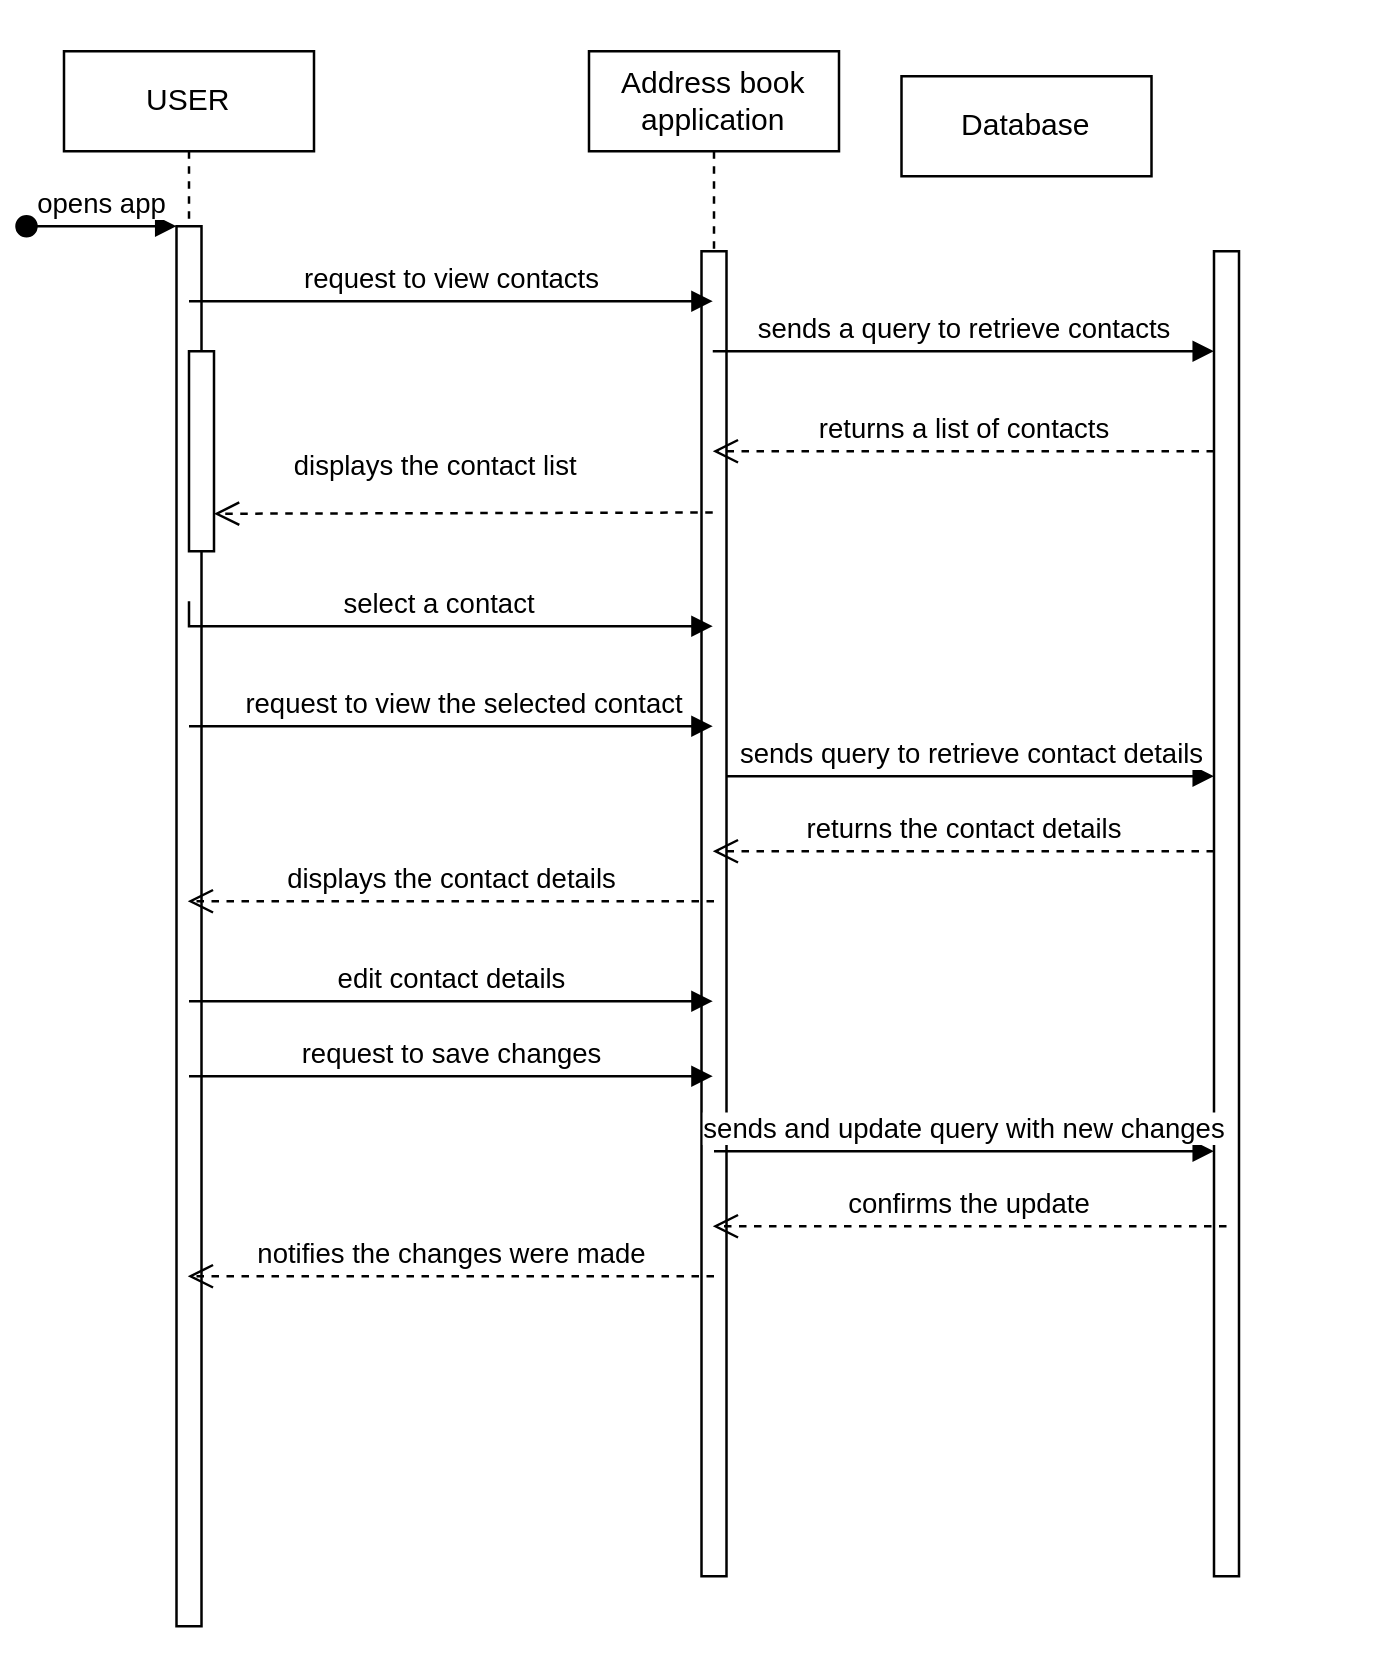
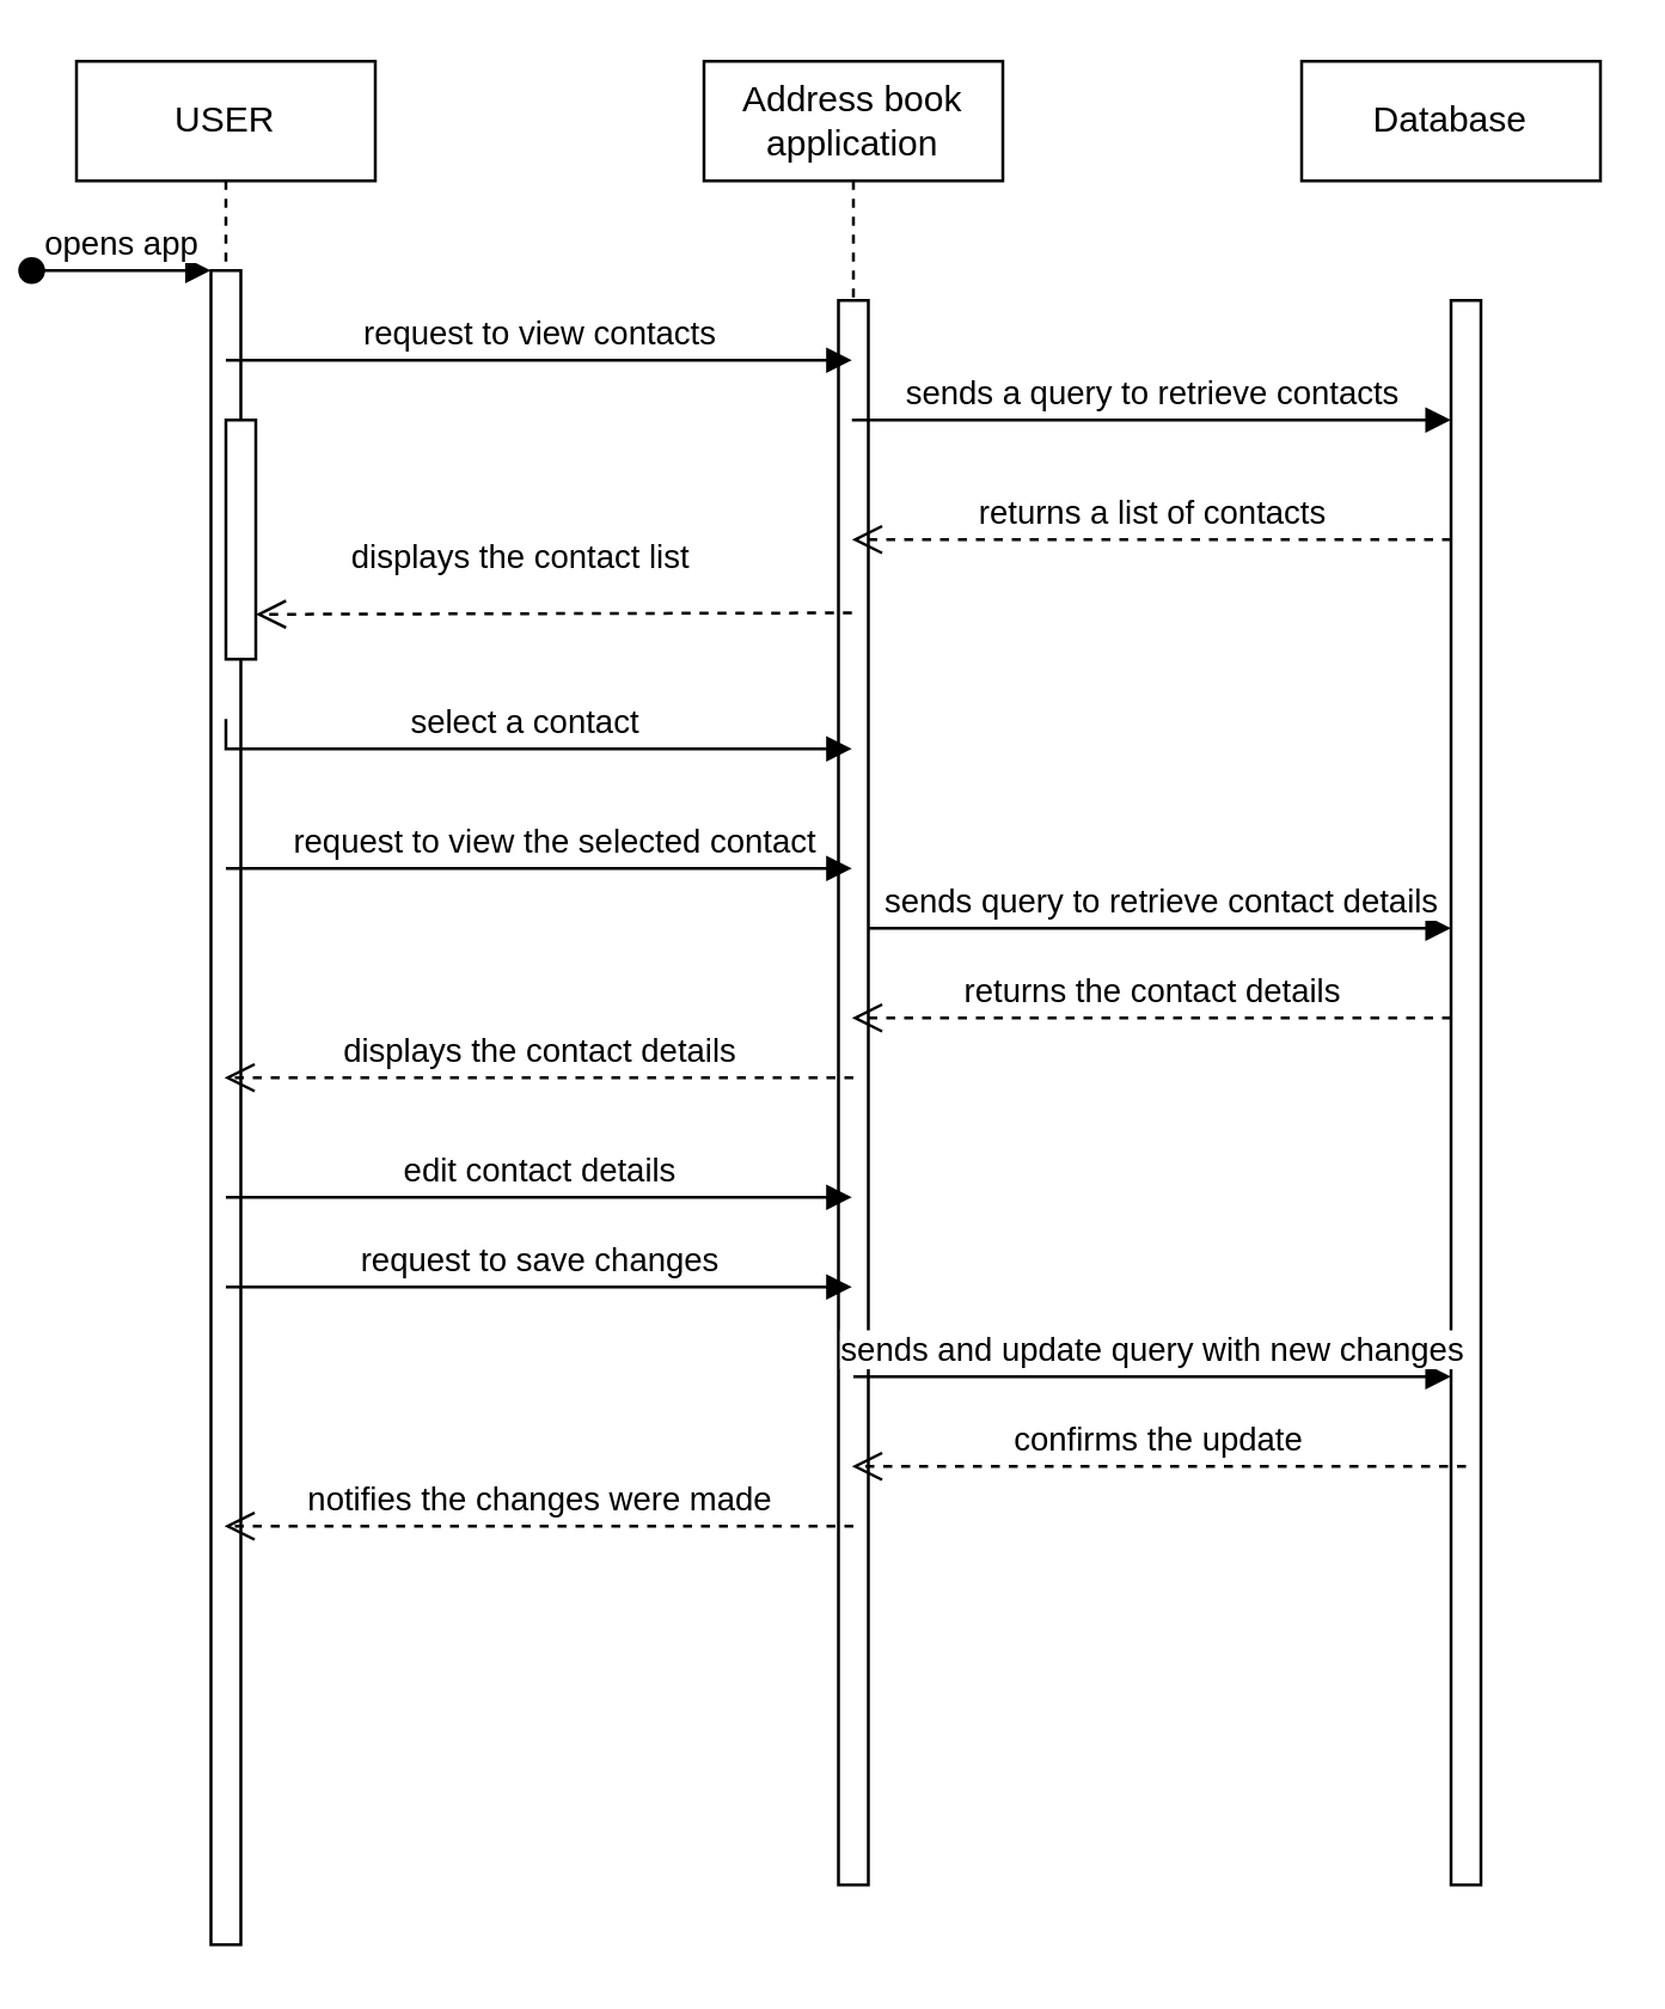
  <mxCell id="0" />
  <mxCell id="1" parent="0" />
  <mxCell id="2" value="USER" style="shape=umlLifeline;perimeter=lifelinePerimeter;whiteSpace=wrap;html=1;container=0;dropTarget=0;collapsible=0;recursiveResize=0;outlineConnect=0;portConstraint=eastwest;newEdgeStyle={&quot;edgeStyle&quot;:&quot;elbowEdgeStyle&quot;,&quot;elbow&quot;:&quot;vertical&quot;,&quot;curved&quot;:0,&quot;rounded&quot;:0};" parent="1" vertex="1"><mxGeometry x="20" y="20" width="100" height="630" as="geometry" /></mxCell>
  <mxCell id="3" value="" style="html=1;points=[];perimeter=orthogonalPerimeter;outlineConnect=0;targetShapes=umlLifeline;portConstraint=eastwest;newEdgeStyle={&quot;edgeStyle&quot;:&quot;elbowEdgeStyle&quot;,&quot;elbow&quot;:&quot;vertical&quot;,&quot;curved&quot;:0,&quot;rounded&quot;:0};" parent="2" vertex="1"><mxGeometry x="45" y="70" width="10" height="560" as="geometry" /></mxCell>
  <mxCell id="4" value="opens app" style="html=1;verticalAlign=bottom;startArrow=oval;endArrow=block;startSize=8;edgeStyle=elbowEdgeStyle;elbow=vertical;curved=0;rounded=0;" parent="2" target="3" edge="1"><mxGeometry relative="1" as="geometry"><mxPoint x="-15" y="70" as="sourcePoint" /></mxGeometry></mxCell>
  <mxCell id="5" value="" style="html=1;points=[];perimeter=orthogonalPerimeter;outlineConnect=0;targetShapes=umlLifeline;portConstraint=eastwest;newEdgeStyle={&quot;edgeStyle&quot;:&quot;elbowEdgeStyle&quot;,&quot;elbow&quot;:&quot;vertical&quot;,&quot;curved&quot;:0,&quot;rounded&quot;:0};" parent="2" vertex="1"><mxGeometry x="50" y="120" width="10" height="80" as="geometry" /></mxCell>
  <mxCell id="6" value="Address book application" style="shape=umlLifeline;perimeter=lifelinePerimeter;whiteSpace=wrap;html=1;container=0;dropTarget=0;collapsible=0;recursiveResize=0;outlineConnect=0;portConstraint=eastwest;newEdgeStyle={&quot;edgeStyle&quot;:&quot;elbowEdgeStyle&quot;,&quot;elbow&quot;:&quot;vertical&quot;,&quot;curved&quot;:0,&quot;rounded&quot;:0};" parent="1" vertex="1"><mxGeometry x="230" y="20" width="100" height="610" as="geometry" /></mxCell>
  <mxCell id="7" value="" style="html=1;points=[];perimeter=orthogonalPerimeter;outlineConnect=0;targetShapes=umlLifeline;portConstraint=eastwest;newEdgeStyle={&quot;edgeStyle&quot;:&quot;elbowEdgeStyle&quot;,&quot;elbow&quot;:&quot;vertical&quot;,&quot;curved&quot;:0,&quot;rounded&quot;:0};" parent="6" vertex="1"><mxGeometry x="45" y="80" width="10" height="530" as="geometry" /></mxCell>
- <mxCell id="8" value="Database" style="rounded=0;whiteSpace=wrap;html=1;" vertex="1" parent="1"><mxGeometry x="355" y="30" width="100" height="40" as="geometry" /></mxCell>
+ <mxCell id="8" value="Database" style="rounded=0;whiteSpace=wrap;html=1;" vertex="1" parent="1"><mxGeometry x="430" y="20" width="100" height="40" as="geometry" /></mxCell>
  <mxCell id="9" value="" style="html=1;points=[];perimeter=orthogonalPerimeter;outlineConnect=0;targetShapes=umlLifeline;portConstraint=eastwest;newEdgeStyle={&quot;edgeStyle&quot;:&quot;elbowEdgeStyle&quot;,&quot;elbow&quot;:&quot;vertical&quot;,&quot;curved&quot;:0,&quot;rounded&quot;:0};" vertex="1" parent="1"><mxGeometry x="480" y="100" width="10" height="530" as="geometry" /></mxCell>
  <mxCell id="10" value="returns a list of contacts" style="html=1;verticalAlign=bottom;endArrow=open;dashed=1;endSize=8;edgeStyle=elbowEdgeStyle;elbow=vertical;curved=0;rounded=0;" edge="1" parent="1" source="9" target="6"><mxGeometry relative="1" as="geometry"><mxPoint x="450" y="180" as="sourcePoint" /><mxPoint x="370" y="180" as="targetPoint" /><Array as="points"><mxPoint x="410" y="180" /><mxPoint x="330" y="170" /><mxPoint x="450" y="220" /></Array></mxGeometry></mxCell>
  <mxCell id="11" value="sends a query to retrieve contacts" style="html=1;verticalAlign=bottom;endArrow=block;edgeStyle=elbowEdgeStyle;elbow=vertical;curved=0;rounded=0;" edge="1" parent="1" source="6" target="9"><mxGeometry width="80" relative="1" as="geometry"><mxPoint x="370" y="180" as="sourcePoint" /><mxPoint x="450" y="180" as="targetPoint" /><Array as="points"><mxPoint x="430" y="140" /><mxPoint x="410" y="190" /></Array></mxGeometry></mxCell>
  <mxCell id="12" value="displays the contact list&amp;nbsp;" style="html=1;verticalAlign=bottom;endArrow=open;dashed=1;endSize=8;edgeStyle=elbowEdgeStyle;elbow=vertical;curved=0;rounded=0;" edge="1" parent="1"><mxGeometry x="0.098" y="-10" relative="1" as="geometry"><mxPoint x="279.5" y="204.5" as="sourcePoint" /><mxPoint x="80" y="204.5" as="targetPoint" /><mxPoint as="offset" /></mxGeometry></mxCell>
  <mxCell id="13" value="select a contact" style="html=1;verticalAlign=bottom;endArrow=block;edgeStyle=elbowEdgeStyle;elbow=vertical;curved=0;rounded=0;" edge="1" parent="1"><mxGeometry width="80" relative="1" as="geometry"><mxPoint x="70" y="240" as="sourcePoint" /><mxPoint x="279.5" y="250" as="targetPoint" /><Array as="points"><mxPoint x="200" y="250" /></Array></mxGeometry></mxCell>
  <mxCell id="14" value="request to view the selected contact" style="html=1;verticalAlign=bottom;endArrow=block;edgeStyle=elbowEdgeStyle;elbow=vertical;curved=0;rounded=0;" edge="1" parent="1"><mxGeometry x="0.05" width="80" relative="1" as="geometry"><mxPoint x="70" y="290" as="sourcePoint" /><mxPoint x="279.5" y="290" as="targetPoint" /><Array as="points" /><mxPoint as="offset" /></mxGeometry></mxCell>
  <mxCell id="15" value="sends query to retrieve contact details" style="html=1;verticalAlign=bottom;endArrow=block;edgeStyle=elbowEdgeStyle;elbow=vertical;curved=0;rounded=0;" edge="1" parent="1"><mxGeometry width="80" relative="1" as="geometry"><mxPoint x="285" y="310" as="sourcePoint" /><mxPoint x="480" y="310" as="targetPoint" /><Array as="points"><mxPoint x="370" y="310" /></Array></mxGeometry></mxCell>
  <mxCell id="16" value="request to view contacts" style="html=1;verticalAlign=bottom;endArrow=block;edgeStyle=elbowEdgeStyle;elbow=vertical;curved=0;rounded=0;" edge="1" parent="1" target="6"><mxGeometry width="80" relative="1" as="geometry"><mxPoint x="70" y="120" as="sourcePoint" /><mxPoint x="150" y="120" as="targetPoint" /><Array as="points" /></mxGeometry></mxCell>
  <mxCell id="17" value="returns the contact details" style="html=1;verticalAlign=bottom;endArrow=open;dashed=1;endSize=8;edgeStyle=elbowEdgeStyle;elbow=vertical;curved=0;rounded=0;" edge="1" parent="1" target="6"><mxGeometry relative="1" as="geometry"><mxPoint x="480" y="340" as="sourcePoint" /><mxPoint x="400" y="340" as="targetPoint" /><Array as="points"><mxPoint x="440" y="340" /></Array></mxGeometry></mxCell>
  <mxCell id="18" value="displays the contact details" style="html=1;verticalAlign=bottom;endArrow=open;dashed=1;endSize=8;edgeStyle=elbowEdgeStyle;elbow=vertical;curved=0;rounded=0;" edge="1" parent="1" target="2"><mxGeometry relative="1" as="geometry"><mxPoint x="280" y="360" as="sourcePoint" /><mxPoint x="200" y="360" as="targetPoint" /></mxGeometry></mxCell>
  <mxCell id="19" value="edit contact details" style="html=1;verticalAlign=bottom;endArrow=block;edgeStyle=elbowEdgeStyle;elbow=vertical;curved=0;rounded=0;" edge="1" parent="1" target="6"><mxGeometry width="80" relative="1" as="geometry"><mxPoint x="70" y="400" as="sourcePoint" /><mxPoint x="150" y="400" as="targetPoint" /></mxGeometry></mxCell>
  <mxCell id="20" value="request to save changes" style="html=1;verticalAlign=bottom;endArrow=block;edgeStyle=elbowEdgeStyle;elbow=vertical;curved=0;rounded=0;" edge="1" parent="1" target="6"><mxGeometry width="80" relative="1" as="geometry"><mxPoint x="70" y="430" as="sourcePoint" /><mxPoint x="150" y="430" as="targetPoint" /></mxGeometry></mxCell>
  <mxCell id="21" value="sends and update query with new changes" style="html=1;verticalAlign=bottom;endArrow=block;edgeStyle=elbowEdgeStyle;elbow=vertical;curved=0;rounded=0;" edge="1" parent="1" target="9"><mxGeometry width="80" relative="1" as="geometry"><mxPoint x="280" y="460" as="sourcePoint" /><mxPoint x="360" y="460" as="targetPoint" /></mxGeometry></mxCell>
  <mxCell id="22" value="confirms the update" style="html=1;verticalAlign=bottom;endArrow=open;dashed=1;endSize=8;edgeStyle=elbowEdgeStyle;elbow=vertical;curved=0;rounded=0;" edge="1" parent="1" target="6"><mxGeometry relative="1" as="geometry"><mxPoint x="485" y="490" as="sourcePoint" /><mxPoint x="405" y="490" as="targetPoint" /></mxGeometry></mxCell>
  <mxCell id="23" value="notifies the changes were made" style="html=1;verticalAlign=bottom;endArrow=open;dashed=1;endSize=8;edgeStyle=elbowEdgeStyle;elbow=vertical;curved=0;rounded=0;" edge="1" parent="1" target="2"><mxGeometry relative="1" as="geometry"><mxPoint x="280" y="510" as="sourcePoint" /><mxPoint x="200" y="510" as="targetPoint" /></mxGeometry></mxCell>
